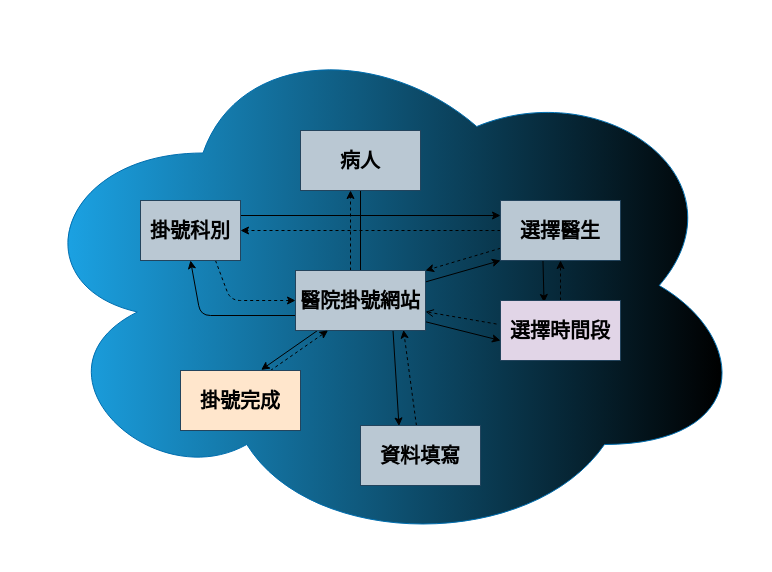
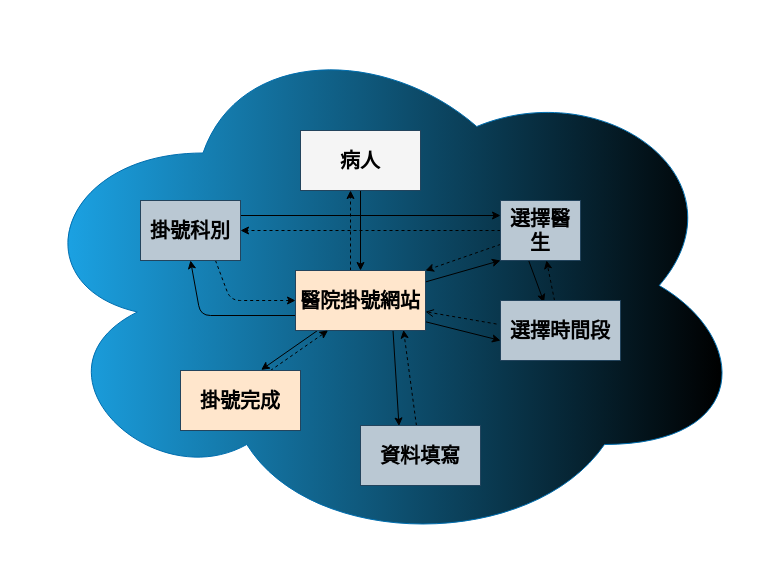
  <mxCell id="0" />
  <mxCell id="1" parent="0" />
  <mxCell id="2" value="" style="ellipse;shape=cloud;whiteSpace=wrap;html=1;fillColor=#1ba1e2;fontColor=#ffffff;strokeColor=#006EAF;gradientColor=default;gradientDirection=east;" parent="1" vertex="1"><mxGeometry x="20" y="20" width="730" height="530" as="geometry" /></mxCell>
- <mxCell id="3" style="edgeStyle=none;html=1;fontSize=20;fontColor=#000000;endArrow=none;" parent="1" source="4" target="21" edge="1"><mxGeometry relative="1" as="geometry" /></mxCell>
- <mxCell id="4" value="&lt;b&gt;&lt;font color=&quot;#000000&quot; style=&quot;font-size: 20px;&quot;&gt;病人&lt;/font&gt;&lt;/b&gt;" style="rounded=0;whiteSpace=wrap;html=1;gradientDirection=east;fillColor=#bac8d3;strokeColor=#23445d;" parent="1" vertex="1"><mxGeometry x="300" y="130" width="120" height="60" as="geometry" /></mxCell>
+ <mxCell id="3" style="edgeStyle=none;html=1;fontSize=20;fontColor=#000000;" parent="1" source="4" target="21" edge="1"><mxGeometry relative="1" as="geometry" /></mxCell>
+ <mxCell id="4" value="&lt;b&gt;&lt;font color=&quot;#000000&quot; style=&quot;font-size: 20px;&quot;&gt;病人&lt;/font&gt;&lt;/b&gt;" style="rounded=0;whiteSpace=wrap;html=1;gradientDirection=east;fillColor=#f5f5f5;strokeColor=#23445d;" parent="1" vertex="1"><mxGeometry x="300" y="130" width="120" height="60" as="geometry" /></mxCell>
  <mxCell id="5" style="edgeStyle=none;html=1;fontSize=20;fontColor=#000000;exitX=1;exitY=0.25;exitDx=0;exitDy=0;entryX=0;entryY=0.25;entryDx=0;entryDy=0;" parent="1" source="7" target="11" edge="1"><mxGeometry relative="1" as="geometry" /></mxCell>
  <mxCell id="6" style="edgeStyle=none;html=1;entryX=0;entryY=0.5;entryDx=0;entryDy=0;fontSize=20;fontColor=#000000;exitX=0.75;exitY=1;exitDx=0;exitDy=0;dashed=1;" parent="1" source="7" target="21" edge="1"><mxGeometry relative="1" as="geometry"><Array as="points"><mxPoint x="230" y="300" /></Array></mxGeometry></mxCell>
  <mxCell id="7" value="&lt;b&gt;&lt;font color=&quot;#000000&quot; style=&quot;font-size: 20px;&quot;&gt;掛號科別&lt;/font&gt;&lt;/b&gt;" style="rounded=0;whiteSpace=wrap;html=1;gradientDirection=east;fillColor=#bac8d3;strokeColor=#23445d;" parent="1" vertex="1"><mxGeometry x="140" y="200" width="100" height="60" as="geometry" /></mxCell>
  <mxCell id="8" style="edgeStyle=none;html=1;entryX=1;entryY=0.5;entryDx=0;entryDy=0;fontSize=20;fontColor=#000000;dashed=1;" parent="1" source="11" target="7" edge="1"><mxGeometry relative="1" as="geometry" /></mxCell>
  <mxCell id="9" style="edgeStyle=none;html=1;fontSize=20;fontColor=#000000;exitX=0.354;exitY=1.008;exitDx=0;exitDy=0;exitPerimeter=0;entryX=0.363;entryY=0.033;entryDx=0;entryDy=0;entryPerimeter=0;" parent="1" source="11" target="14" edge="1"><mxGeometry relative="1" as="geometry" /></mxCell>
  <mxCell id="10" style="edgeStyle=none;html=1;entryX=1;entryY=0;entryDx=0;entryDy=0;fontSize=20;fontColor=#000000;dashed=1;" parent="1" source="11" target="21" edge="1"><mxGeometry relative="1" as="geometry" /></mxCell>
- <mxCell id="11" value="&lt;b&gt;&lt;font color=&quot;#000000&quot; style=&quot;font-size: 20px;&quot;&gt;選擇醫生&lt;/font&gt;&lt;/b&gt;" style="rounded=0;whiteSpace=wrap;html=1;gradientDirection=east;fillColor=#bac8d3;strokeColor=#23445d;" parent="1" vertex="1"><mxGeometry x="500" y="200" width="120" height="60" as="geometry" /></mxCell>
+ <mxCell id="11" value="&lt;b&gt;&lt;font color=&quot;#000000&quot; style=&quot;font-size: 20px;&quot;&gt;選擇醫生&lt;/font&gt;&lt;/b&gt;" style="rounded=0;whiteSpace=wrap;html=1;gradientDirection=east;fillColor=#bac8d3;strokeColor=#23445d;" parent="1" vertex="1"><mxGeometry x="500" y="200" width="80" height="60" as="geometry" /></mxCell>
  <mxCell id="12" style="edgeStyle=none;html=1;fontSize=20;fontColor=#000000;dashed=1;" parent="1" source="14" target="11" edge="1"><mxGeometry relative="1" as="geometry" /></mxCell>
  <mxCell id="13" style="edgeStyle=none;html=1;fontSize=20;fontColor=#000000;exitX=-0.033;exitY=0.392;exitDx=0;exitDy=0;exitPerimeter=0;dashed=1;endArrow=open;" parent="1" source="14" edge="1" target="21"><mxGeometry relative="1" as="geometry"><mxPoint x="430" y="310" as="targetPoint" /></mxGeometry></mxCell>
- <mxCell id="14" value="&lt;b&gt;&lt;font color=&quot;#000000&quot; style=&quot;font-size: 20px;&quot;&gt;選擇時間段&lt;/font&gt;&lt;/b&gt;" style="rounded=0;whiteSpace=wrap;html=1;gradientDirection=east;fillColor=#e1d5e7;strokeColor=#23445d;" parent="1" vertex="1"><mxGeometry x="500" y="300" width="120" height="60" as="geometry" /></mxCell>
+ <mxCell id="14" value="&lt;b&gt;&lt;font color=&quot;#000000&quot; style=&quot;font-size: 20px;&quot;&gt;選擇時間段&lt;/font&gt;&lt;/b&gt;" style="rounded=0;whiteSpace=wrap;html=1;gradientDirection=east;fillColor=#bac8d3;strokeColor=#23445d;" parent="1" vertex="1"><mxGeometry x="500" y="300" width="120" height="60" as="geometry" /></mxCell>
  <mxCell id="15" style="edgeStyle=none;html=1;fontSize=20;fontColor=#000000;dashed=1;" parent="1" edge="1"><mxGeometry relative="1" as="geometry"><mxPoint x="350" y="270" as="sourcePoint" /><mxPoint x="350" y="190" as="targetPoint" /></mxGeometry></mxCell>
  <mxCell id="16" style="edgeStyle=none;html=1;fontSize=20;fontColor=#000000;" parent="1" edge="1"><mxGeometry relative="1" as="geometry"><mxPoint x="420" y="320" as="sourcePoint" /><mxPoint x="500" y="340" as="targetPoint" /></mxGeometry></mxCell>
  <mxCell id="17" style="edgeStyle=none;html=1;entryX=0;entryY=1;entryDx=0;entryDy=0;fontSize=20;fontColor=#000000;" parent="1" source="21" target="11" edge="1"><mxGeometry relative="1" as="geometry" /></mxCell>
  <mxCell id="18" style="edgeStyle=none;html=1;fontSize=20;fontColor=#000000;exitX=0.75;exitY=1;exitDx=0;exitDy=0;entryX=0.321;entryY=0.008;entryDx=0;entryDy=0;entryPerimeter=0;" parent="1" source="21" target="25" edge="1"><mxGeometry relative="1" as="geometry" /></mxCell>
  <mxCell id="19" style="edgeStyle=none;html=1;entryX=0.5;entryY=1;entryDx=0;entryDy=0;fontSize=20;fontColor=#000000;exitX=0;exitY=0.75;exitDx=0;exitDy=0;" parent="1" source="21" target="7" edge="1"><mxGeometry relative="1" as="geometry"><Array as="points"><mxPoint x="200" y="315" /></Array></mxGeometry></mxCell>
  <mxCell id="20" style="edgeStyle=none;html=1;fontSize=20;fontColor=#000000;entryX=0.672;entryY=-0.01;entryDx=0;entryDy=0;entryPerimeter=0;" parent="1" source="21" edge="1" target="23"><mxGeometry relative="1" as="geometry"><mxPoint x="260" y="360" as="targetPoint" /></mxGeometry></mxCell>
- <mxCell id="21" value="&lt;b&gt;&lt;font color=&quot;#000000&quot; style=&quot;font-size: 20px;&quot;&gt;醫院掛號網站&lt;/font&gt;&lt;/b&gt;" style="rounded=0;whiteSpace=wrap;html=1;gradientDirection=east;fillColor=#bac8d3;strokeColor=#23445d;" parent="1" vertex="1"><mxGeometry x="295" y="270" width="130" height="60" as="geometry" /></mxCell>
+ <mxCell id="21" value="&lt;b&gt;&lt;font color=&quot;#000000&quot; style=&quot;font-size: 20px;&quot;&gt;醫院掛號網站&lt;/font&gt;&lt;/b&gt;" style="rounded=0;whiteSpace=wrap;html=1;gradientDirection=east;fillColor=#ffe6cc;strokeColor=#23445d;" parent="1" vertex="1"><mxGeometry x="295" y="270" width="130" height="60" as="geometry" /></mxCell>
  <mxCell id="22" style="edgeStyle=none;html=1;fontSize=20;fontColor=#000000;exitX=0.75;exitY=0;exitDx=0;exitDy=0;entryX=0.25;entryY=1;entryDx=0;entryDy=0;dashed=1;" parent="1" source="23" target="21" edge="1"><mxGeometry relative="1" as="geometry" /></mxCell>
  <mxCell id="23" value="&lt;b&gt;&lt;font color=&quot;#000000&quot; style=&quot;font-size: 20px;&quot;&gt;掛號完成&lt;/font&gt;&lt;/b&gt;" style="rounded=0;whiteSpace=wrap;html=1;gradientDirection=east;fillColor=#ffe6cc;strokeColor=#23445d;" parent="1" vertex="1"><mxGeometry x="180" y="370" width="120" height="60" as="geometry" /></mxCell>
  <mxCell id="24" style="edgeStyle=none;html=1;entryX=0.831;entryY=0.992;entryDx=0;entryDy=0;entryPerimeter=0;fontSize=20;fontColor=#000000;dashed=1;" parent="1" source="25" target="21" edge="1"><mxGeometry relative="1" as="geometry" /></mxCell>
  <mxCell id="25" value="&lt;b&gt;&lt;font color=&quot;#000000&quot; style=&quot;font-size: 20px;&quot;&gt;資料填寫&lt;/font&gt;&lt;/b&gt;" style="rounded=0;whiteSpace=wrap;html=1;gradientDirection=east;fillColor=#bac8d3;strokeColor=#23445d;" parent="1" vertex="1"><mxGeometry x="360" y="425" width="120" height="60" as="geometry" /></mxCell>
